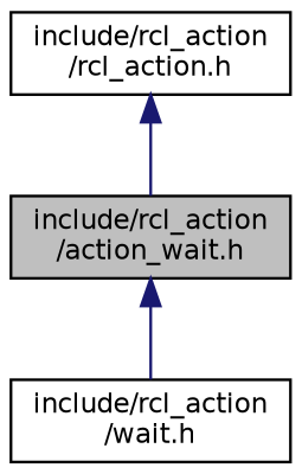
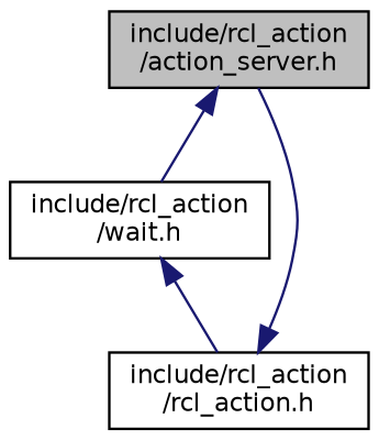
  digraph {
    node [color=black fillcolor=white fontname=Helvetica fontsize=10 shape=record style=filled]
    edge [color=midnightblue dir=back fontname=Helvetica fontsize=10 labelfontname=Helvetica labelfontsize=10 style=solid]
-   n1 [fillcolor=grey75 fontcolor=black height=0.2 label="include/rcl_action\l/action_wait.h" width=0.4]
+   n1 [fillcolor=grey75 fontcolor=black height=0.2 label="include/rcl_action\l/action_server.h" width=0.4]
    n2 [height=0.2 label="include/rcl_action\l/wait.h" width=0.4]
    n3 [height=0.2 label="include/rcl_action\l/rcl_action.h" width=0.4]
    n1 -> n2
+   n2 -> n3
    n3 -> n1
  }
